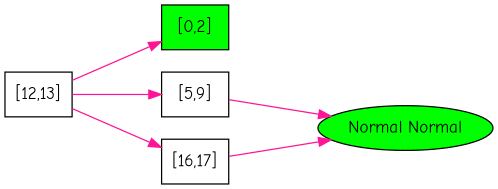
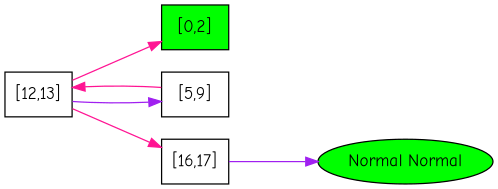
  digraph {
    dir=forward
    fontname="Comic Neue"
    rankdir=LR
    ranksep=1.0
    node [fontname="Comic Neue" labelloc=l shape=box]
    edge [color=deeppink dir=forward fontname="Comic Neue"]
    n1 [fillcolor=green label="[0,2]" style=filled]
    n2 [label="[12,13]"]
    n3 [label="[5,9]"]
    n4 [label="[16,17]"]
    n5 [fillcolor=green label="Normal Normal" style=filled shape=""]
    n2 -> n1
-   n2 -> n3
+   n2 -> n3 [color=purple]
    n2 -> n4
-   n3 -> n5
-   n4 -> n5
+   n3 -> n2
+   n4 -> n5 [color=purple]
  }
